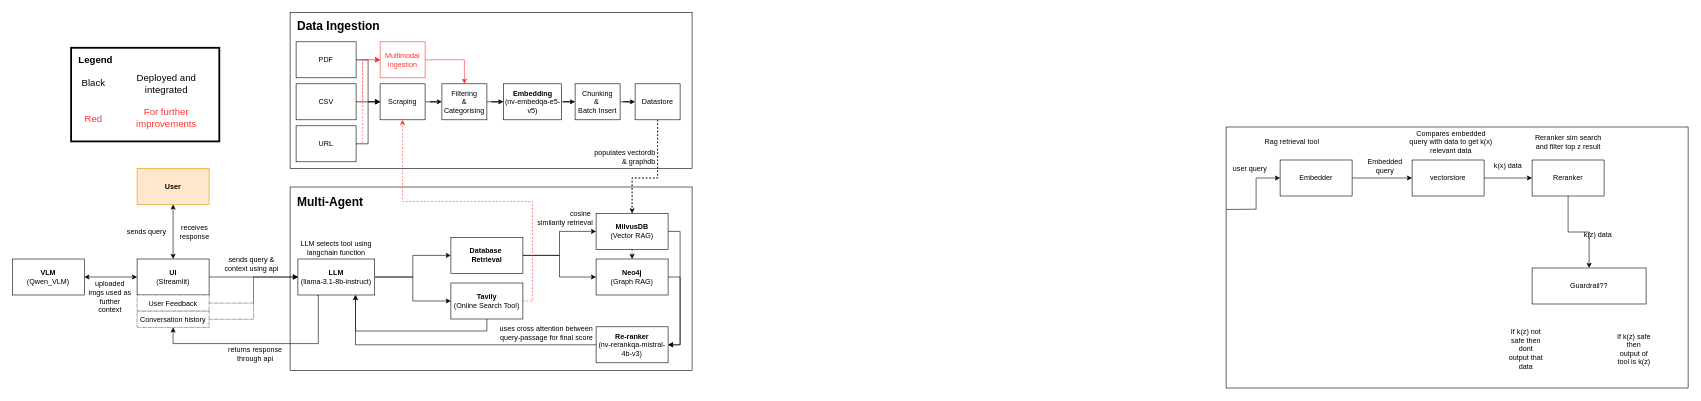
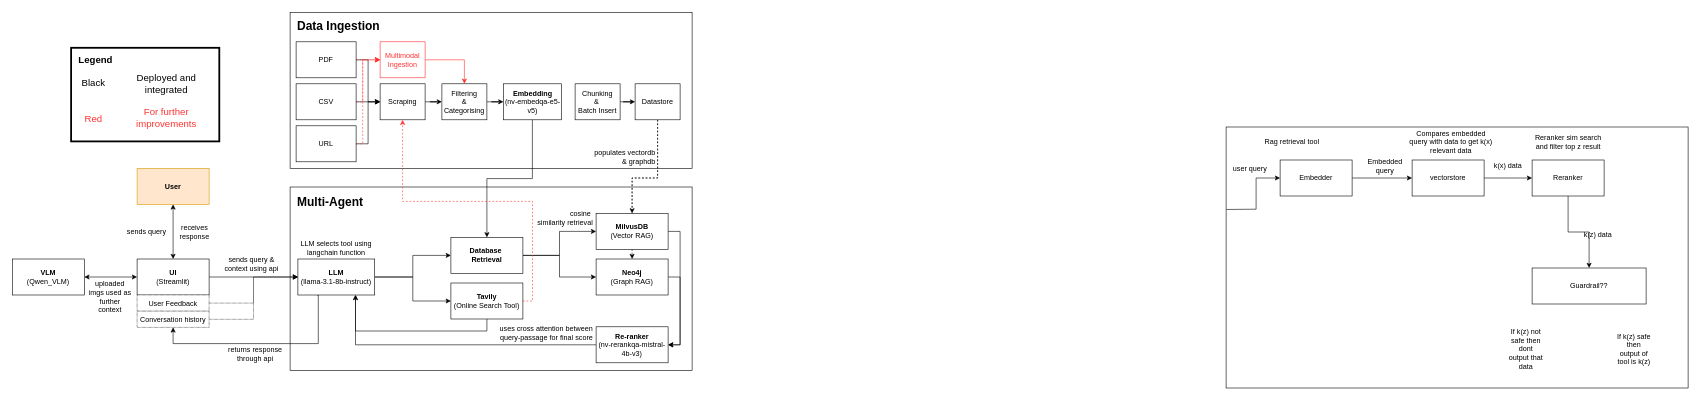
  <mxCell id="0" />
  <mxCell id="1" parent="0" />
  <mxCell id="2" style="edgeStyle=orthogonalEdgeStyle;rounded=0;orthogonalLoop=1;jettySize=auto;html=1;exitX=0.5;exitY=1;exitDx=0;exitDy=0;entryX=0.5;entryY=0;entryDx=0;entryDy=0;dashed=1;" edge="1" parent="1" source="68" target="71"><mxGeometry relative="1" as="geometry"><Array as="points"><mxPoint x="1096" y="296" /><mxPoint x="1053" y="296" /></Array></mxGeometry></mxCell>
  <mxCell id="3" value="" style="rounded=0;whiteSpace=wrap;html=1;fillColor=none;align=left;" parent="1" vertex="1"><mxGeometry x="483" y="311" width="670" height="306" as="geometry" /></mxCell>
  <mxCell id="4" value="" style="rounded=0;whiteSpace=wrap;html=1;fillColor=none;" parent="1" vertex="1"><mxGeometry x="2043" y="211" width="770" height="435" as="geometry" /></mxCell>
  <mxCell id="5" style="edgeStyle=orthogonalEdgeStyle;rounded=0;orthogonalLoop=1;jettySize=auto;html=1;entryX=0;entryY=0.5;entryDx=0;entryDy=0;" parent="1" source="8" target="37" edge="1"><mxGeometry relative="1" as="geometry" /></mxCell>
  <mxCell id="6" style="edgeStyle=orthogonalEdgeStyle;rounded=0;orthogonalLoop=1;jettySize=auto;html=1;exitX=0.25;exitY=1;exitDx=0;exitDy=0;entryX=0.5;entryY=1;entryDx=0;entryDy=0;" parent="1" source="8" target="66" edge="1"><mxGeometry relative="1" as="geometry"><mxPoint x="406" y="547" as="targetPoint" /><Array as="points"><mxPoint x="530" y="572" /><mxPoint x="288" y="572" /></Array></mxGeometry></mxCell>
  <mxCell id="7" style="edgeStyle=orthogonalEdgeStyle;rounded=0;orthogonalLoop=1;jettySize=auto;html=1;exitX=1;exitY=0.5;exitDx=0;exitDy=0;entryX=0;entryY=0.5;entryDx=0;entryDy=0;" edge="1" parent="1" source="8" target="74"><mxGeometry relative="1" as="geometry" /></mxCell>
  <mxCell id="8" value="&lt;b&gt;LLM&lt;/b&gt;&lt;br&gt;(llama-3.1-8b-instruct)" style="rounded=0;whiteSpace=wrap;html=1;" parent="1" vertex="1"><mxGeometry x="496" y="431" width="128" height="60" as="geometry" /></mxCell>
  <mxCell id="9" style="edgeStyle=orthogonalEdgeStyle;rounded=0;orthogonalLoop=1;jettySize=auto;html=1;" parent="1" source="10" target="21" edge="1"><mxGeometry relative="1" as="geometry" /></mxCell>
  <mxCell id="10" value="Embedder" style="rounded=0;whiteSpace=wrap;html=1;" parent="1" vertex="1"><mxGeometry x="2133" y="266" width="120" height="60" as="geometry" /></mxCell>
  <mxCell id="11" value="sends query &amp;amp; context using api" style="text;html=1;align=center;verticalAlign=middle;whiteSpace=wrap;rounded=0;" parent="1" vertex="1"><mxGeometry x="370" y="425" width="98" height="30" as="geometry" /></mxCell>
  <mxCell id="12" style="edgeStyle=orthogonalEdgeStyle;rounded=0;orthogonalLoop=1;jettySize=auto;html=1;exitX=1;exitY=0.5;exitDx=0;exitDy=0;entryX=0;entryY=0.5;entryDx=0;entryDy=0;" parent="1" source="15" target="8" edge="1"><mxGeometry relative="1" as="geometry" /></mxCell>
  <mxCell id="13" value="" style="edgeStyle=orthogonalEdgeStyle;rounded=0;orthogonalLoop=1;jettySize=auto;html=1;strokeColor=none;" parent="1" source="15" target="33" edge="1"><mxGeometry relative="1" as="geometry" /></mxCell>
  <mxCell id="14" style="edgeStyle=orthogonalEdgeStyle;rounded=0;orthogonalLoop=1;jettySize=auto;html=1;exitX=0;exitY=0.5;exitDx=0;exitDy=0;entryX=1;entryY=0.5;entryDx=0;entryDy=0;startArrow=classic;startFill=1;" edge="1" parent="1" source="15" target="75"><mxGeometry relative="1" as="geometry" /></mxCell>
  <mxCell id="15" value="&lt;b&gt;UI&lt;/b&gt;&lt;div&gt;(Streamlit)&lt;/div&gt;" style="rounded=0;whiteSpace=wrap;html=1;" parent="1" vertex="1"><mxGeometry x="228" y="431" width="120" height="60" as="geometry" /></mxCell>
  <mxCell id="16" value="LLM selects tool using langchain function" style="text;html=1;align=center;verticalAlign=middle;whiteSpace=wrap;rounded=0;" parent="1" vertex="1"><mxGeometry x="494" y="392" width="132" height="39" as="geometry" /></mxCell>
  <mxCell id="17" value="Rag retrieval tool" style="text;html=1;align=center;verticalAlign=middle;whiteSpace=wrap;rounded=0;" parent="1" vertex="1"><mxGeometry x="2073" y="201" width="160" height="70" as="geometry" /></mxCell>
  <mxCell id="18" value="" style="endArrow=classic;html=1;rounded=0;exitX=0.001;exitY=0.316;exitDx=0;exitDy=0;exitPerimeter=0;entryX=0;entryY=0.5;entryDx=0;entryDy=0;" parent="1" source="4" target="10" edge="1"><mxGeometry width="50" height="50" relative="1" as="geometry"><mxPoint x="2173" y="396" as="sourcePoint" /><mxPoint x="2223" y="346" as="targetPoint" /><Array as="points"><mxPoint x="2093" y="348" /><mxPoint x="2093" y="296" /></Array></mxGeometry></mxCell>
  <mxCell id="19" value="user query" style="text;html=1;align=center;verticalAlign=middle;whiteSpace=wrap;rounded=0;" parent="1" vertex="1"><mxGeometry x="2053" y="266" width="60" height="30" as="geometry" /></mxCell>
  <mxCell id="20" style="edgeStyle=orthogonalEdgeStyle;rounded=0;orthogonalLoop=1;jettySize=auto;html=1;entryX=0;entryY=0.5;entryDx=0;entryDy=0;" parent="1" source="21" target="26" edge="1"><mxGeometry relative="1" as="geometry" /></mxCell>
  <mxCell id="21" value="vectorstore" style="rounded=0;whiteSpace=wrap;html=1;" parent="1" vertex="1"><mxGeometry x="2353" y="266" width="120" height="60" as="geometry" /></mxCell>
  <mxCell id="22" value="Embedded query" style="text;html=1;align=center;verticalAlign=middle;whiteSpace=wrap;rounded=0;" parent="1" vertex="1"><mxGeometry x="2263" y="256" width="90" height="40" as="geometry" /></mxCell>
  <mxCell id="23" value="Compares embedded query with data to get k(x) relevant data" style="text;html=1;align=center;verticalAlign=middle;whiteSpace=wrap;rounded=0;" parent="1" vertex="1"><mxGeometry x="2343" y="216" width="150" height="40" as="geometry" /></mxCell>
  <mxCell id="24" value="k(x) data" style="text;html=1;align=center;verticalAlign=middle;whiteSpace=wrap;rounded=0;" parent="1" vertex="1"><mxGeometry x="2483" y="261" width="60" height="30" as="geometry" /></mxCell>
  <mxCell id="25" style="edgeStyle=orthogonalEdgeStyle;rounded=0;orthogonalLoop=1;jettySize=auto;html=1;entryX=0.5;entryY=0;entryDx=0;entryDy=0;" parent="1" source="26" target="27" edge="1"><mxGeometry relative="1" as="geometry" /></mxCell>
  <mxCell id="26" value="Reranker" style="rounded=0;whiteSpace=wrap;html=1;" parent="1" vertex="1"><mxGeometry x="2553" y="266" width="120" height="60" as="geometry" /></mxCell>
  <mxCell id="27" value="Guardrail??" style="rounded=0;whiteSpace=wrap;html=1;" parent="1" vertex="1"><mxGeometry x="2553" y="446" width="190" height="60" as="geometry" /></mxCell>
  <mxCell id="28" value="k(z) data" style="text;html=1;align=center;verticalAlign=middle;whiteSpace=wrap;rounded=0;" parent="1" vertex="1"><mxGeometry x="2633" y="376" width="60" height="30" as="geometry" /></mxCell>
  <mxCell id="29" value="Reranker sim search and filter top z result" style="text;html=1;align=center;verticalAlign=middle;whiteSpace=wrap;rounded=0;" parent="1" vertex="1"><mxGeometry x="2555.5" y="221" width="115" height="30" as="geometry" /></mxCell>
  <mxCell id="30" value="If k(z) safe then output of tool is k(z)" style="text;html=1;align=center;verticalAlign=middle;whiteSpace=wrap;rounded=0;" parent="1" vertex="1"><mxGeometry x="2693" y="566" width="60" height="30" as="geometry" /></mxCell>
  <mxCell id="31" value="If k(z) not safe then dont output that data" style="text;html=1;align=center;verticalAlign=middle;whiteSpace=wrap;rounded=0;" parent="1" vertex="1"><mxGeometry x="2513" y="566" width="60" height="30" as="geometry" /></mxCell>
  <mxCell id="32" value="" style="edgeStyle=orthogonalEdgeStyle;rounded=0;orthogonalLoop=1;jettySize=auto;html=1;startArrow=classic;startFill=1;" parent="1" source="33" target="15" edge="1"><mxGeometry relative="1" as="geometry" /></mxCell>
  <mxCell id="33" value="&lt;b&gt;User&lt;/b&gt;" style="rounded=0;whiteSpace=wrap;html=1;fontStyle=0;labelBorderColor=none;fillColor=#ffe6cc;strokeColor=#d79b00;" parent="1" vertex="1"><mxGeometry x="228" y="280" width="120" height="60" as="geometry" /></mxCell>
  <mxCell id="34" value="&lt;font style=&quot;font-size: 20px;&quot;&gt;&lt;b&gt;Multi-Agent&lt;/b&gt;&lt;/font&gt;" style="text;html=1;align=left;verticalAlign=middle;whiteSpace=wrap;rounded=0;" parent="1" vertex="1"><mxGeometry x="493" y="315" width="230" height="40" as="geometry" /></mxCell>
  <mxCell id="35" style="edgeStyle=orthogonalEdgeStyle;rounded=0;orthogonalLoop=1;jettySize=auto;html=1;entryX=0;entryY=0.5;entryDx=0;entryDy=0;" parent="1" source="37" target="77" edge="1"><mxGeometry relative="1" as="geometry" /></mxCell>
  <mxCell id="36" style="edgeStyle=orthogonalEdgeStyle;rounded=0;orthogonalLoop=1;jettySize=auto;html=1;exitX=1;exitY=0.5;exitDx=0;exitDy=0;entryX=0;entryY=0.5;entryDx=0;entryDy=0;" edge="1" parent="1" source="37" target="71"><mxGeometry relative="1" as="geometry" /></mxCell>
  <mxCell id="37" value="&lt;b&gt;Database&amp;nbsp;&lt;/b&gt;&lt;div&gt;&lt;b&gt;Retrieval&lt;/b&gt;&lt;/div&gt;" style="rounded=0;whiteSpace=wrap;html=1;" parent="1" vertex="1"><mxGeometry x="751" y="395" width="120" height="60" as="geometry" /></mxCell>
  <mxCell id="38" style="edgeStyle=orthogonalEdgeStyle;rounded=0;orthogonalLoop=1;jettySize=auto;html=1;exitX=1;exitY=0.5;exitDx=0;exitDy=0;entryX=1;entryY=0.5;entryDx=0;entryDy=0;" parent="1" source="77" target="40" edge="1"><mxGeometry relative="1" as="geometry" /></mxCell>
  <mxCell id="39" style="edgeStyle=orthogonalEdgeStyle;rounded=0;orthogonalLoop=1;jettySize=auto;html=1;exitX=0;exitY=0.5;exitDx=0;exitDy=0;entryX=0.75;entryY=1;entryDx=0;entryDy=0;endArrow=open;" parent="1" source="40" target="8" edge="1"><mxGeometry relative="1" as="geometry"><Array as="points"><mxPoint x="592" y="574" /></Array></mxGeometry></mxCell>
  <mxCell id="40" value="&lt;b&gt;Re-ranker&lt;/b&gt;&lt;div&gt;(nv-rerankqa-mistral-4b-v3)&lt;/div&gt;" style="rounded=0;whiteSpace=wrap;html=1;" parent="1" vertex="1"><mxGeometry x="993" y="544" width="120" height="60" as="geometry" /></mxCell>
  <mxCell id="41" value="" style="rounded=0;whiteSpace=wrap;html=1;fillColor=none;align=left;" parent="1" vertex="1"><mxGeometry x="483" y="20" width="670" height="260" as="geometry" /></mxCell>
  <mxCell id="42" style="edgeStyle=orthogonalEdgeStyle;rounded=0;orthogonalLoop=1;jettySize=auto;html=1;entryX=0;entryY=0.5;entryDx=0;entryDy=0;" parent="1" source="44" target="46" edge="1"><mxGeometry relative="1" as="geometry" /></mxCell>
  <mxCell id="43" style="edgeStyle=orthogonalEdgeStyle;rounded=0;orthogonalLoop=1;jettySize=auto;html=1;exitX=1;exitY=0.5;exitDx=0;exitDy=0;entryX=0;entryY=0.5;entryDx=0;entryDy=0;strokeColor=#FF3333;dashed=1;" edge="1" parent="1" source="44" target="82"><mxGeometry relative="1" as="geometry" /></mxCell>
  <mxCell id="44" value="PDF&lt;span style=&quot;color: rgba(0, 0, 0, 0); font-family: monospace; font-size: 0px; text-align: start; text-wrap: nowrap;&quot;&gt;%3CmxGraphModel%3E%3Croot%3E%3CmxCell%20id%3D%220%22%2F%3E%3CmxCell%20id%3D%221%22%20parent%3D%220%22%2F%3E%3CmxCell%20id%3D%222%22%20value%3D%22%26lt%3Bfont%20style%3D%26quot%3Bfont-size%3A%2020px%3B%26quot%3B%26gt%3B%26lt%3Bb%26gt%3BMulti-agent%26amp%3Bnbsp%3B%26lt%3B%2Fb%26gt%3B%26lt%3B%2Ffont%26gt%3B%22%20style%3D%22text%3Bhtml%3D1%3Balign%3Dleft%3BverticalAlign%3Dmiddle%3BwhiteSpace%3Dwrap%3Brounded%3D0%3B%22%20vertex%3D%221%22%20parent%3D%221%22%3E%3CmxGeometry%20x%3D%22270%22%20y%3D%22130%22%20width%3D%22230%22%20height%3D%2240%22%20as%3D%22geometry%22%2F%3E%3C%2FmxCell%3E%3C%2Froot%3E%3C%2FmxGraphModel%3E&lt;/span&gt;&lt;span style=&quot;color: rgba(0, 0, 0, 0); font-family: monospace; font-size: 0px; text-align: start; text-wrap: nowrap;&quot;&gt;%3CmxGraphModel%3E%3Croot%3E%3CmxCell%20id%3D%220%22%2F%3E%3CmxCell%20id%3D%221%22%20parent%3D%220%22%2F%3E%3CmxCell%20id%3D%222%22%20value%3D%22%26lt%3Bfont%20style%3D%26quot%3Bfont-size%3A%2020px%3B%26quot%3B%26gt%3B%26lt%3Bb%26gt%3BMulti-agent%26amp%3Bnbsp%3B%26lt%3B%2Fb%26gt%3B%26lt%3B%2Ffont%26gt%3B%22%20style%3D%22text%3Bhtml%3D1%3Balign%3Dleft%3BverticalAlign%3Dmiddle%3BwhiteSpace%3Dwrap%3Brounded%3D0%3B%22%20vertex%3D%221%22%20parent%3D%221%22%3E%3CmxGeometry%20x%3D%22270%22%20y%3D%22130%22%20width%3D%22230%22%20height%3D%2240%22%20as%3D%22geometry%22%2F%3E%3C%2FmxCell%3E%3C%2Froot%3E%3C%2FmxGraphModel%3E&lt;/span&gt;" style="rounded=0;whiteSpace=wrap;html=1;" parent="1" vertex="1"><mxGeometry x="493" y="69" width="100" height="60" as="geometry" /></mxCell>
  <mxCell id="45" value="" style="edgeStyle=orthogonalEdgeStyle;rounded=0;orthogonalLoop=1;jettySize=auto;html=1;" parent="1" source="46" target="50" edge="1"><mxGeometry relative="1" as="geometry" /></mxCell>
  <mxCell id="46" value="Scraping" style="rounded=0;whiteSpace=wrap;html=1;" parent="1" vertex="1"><mxGeometry x="633" y="139" width="75" height="60" as="geometry" /></mxCell>
  <mxCell id="47" value="" style="edgeStyle=orthogonalEdgeStyle;rounded=0;orthogonalLoop=1;jettySize=auto;html=1;" edge="1" parent="1" source="48" target="68"><mxGeometry relative="1" as="geometry" /></mxCell>
  <mxCell id="48" value="Chunking&lt;div&gt;&amp;amp;&amp;nbsp;&lt;/div&gt;&lt;div&gt;Batch Insert&lt;/div&gt;" style="rounded=0;whiteSpace=wrap;html=1;" parent="1" vertex="1"><mxGeometry x="958" y="139" width="75" height="60" as="geometry" /></mxCell>
  <mxCell id="49" value="" style="edgeStyle=orthogonalEdgeStyle;rounded=0;orthogonalLoop=1;jettySize=auto;html=1;" parent="1" source="50" target="52" edge="1"><mxGeometry relative="1" as="geometry" /></mxCell>
  <mxCell id="50" value="Filtering&lt;br&gt;&amp;amp;&lt;br&gt;Categorising" style="rounded=0;whiteSpace=wrap;html=1;" parent="1" vertex="1"><mxGeometry x="736" y="139" width="75" height="60" as="geometry" /></mxCell>
- <mxCell id="51" value="" style="edgeStyle=orthogonalEdgeStyle;rounded=0;orthogonalLoop=1;jettySize=auto;html=1;" parent="1" source="52" target="48" edge="1"><mxGeometry relative="1" as="geometry" /></mxCell>
+ <mxCell id="51" value="" style="edgeStyle=orthogonalEdgeStyle;rounded=0;orthogonalLoop=1;jettySize=auto;html=1;" parent="1" source="52" target="37" edge="1"><mxGeometry relative="1" as="geometry" /></mxCell>
  <mxCell id="52" value="&lt;b&gt;Embedding&lt;/b&gt;&lt;div&gt;(nv-embedqa-e5-v5)&lt;/div&gt;" style="rounded=0;whiteSpace=wrap;html=1;" parent="1" vertex="1"><mxGeometry x="838.5" y="139" width="96.5" height="60" as="geometry" /></mxCell>
  <mxCell id="53" value="&lt;font style=&quot;font-size: 20px;&quot;&gt;&lt;b&gt;Data Ingestion&lt;/b&gt;&lt;/font&gt;" style="text;html=1;align=left;verticalAlign=middle;whiteSpace=wrap;rounded=0;" parent="1" vertex="1"><mxGeometry x="493" y="22" width="230" height="40" as="geometry" /></mxCell>
  <mxCell id="54" value="" style="edgeStyle=orthogonalEdgeStyle;rounded=0;orthogonalLoop=1;jettySize=auto;html=1;" parent="1" source="56" target="46" edge="1"><mxGeometry relative="1" as="geometry" /></mxCell>
  <mxCell id="55" style="edgeStyle=orthogonalEdgeStyle;rounded=0;orthogonalLoop=1;jettySize=auto;html=1;exitX=1;exitY=0.5;exitDx=0;exitDy=0;entryX=0;entryY=0.5;entryDx=0;entryDy=0;dashed=1;strokeColor=#FF3333;" edge="1" parent="1" source="56" target="82"><mxGeometry relative="1" as="geometry"><mxPoint x="631.944" y="98.722" as="targetPoint" /><Array as="points"><mxPoint x="604" y="169" /><mxPoint x="604" y="99" /></Array></mxGeometry></mxCell>
  <mxCell id="56" value="CSV" style="rounded=0;whiteSpace=wrap;html=1;" parent="1" vertex="1"><mxGeometry x="493" y="139" width="100" height="60" as="geometry" /></mxCell>
  <mxCell id="57" style="edgeStyle=orthogonalEdgeStyle;rounded=0;orthogonalLoop=1;jettySize=auto;html=1;entryX=0;entryY=0.5;entryDx=0;entryDy=0;" parent="1" source="59" target="46" edge="1"><mxGeometry relative="1" as="geometry" /></mxCell>
  <mxCell id="58" style="edgeStyle=orthogonalEdgeStyle;rounded=0;orthogonalLoop=1;jettySize=auto;html=1;exitX=1;exitY=0.5;exitDx=0;exitDy=0;entryX=0;entryY=0.5;entryDx=0;entryDy=0;dashed=1;strokeColor=#FF3333;" edge="1" parent="1" source="59" target="82"><mxGeometry relative="1" as="geometry"><Array as="points"><mxPoint x="604" y="239" /><mxPoint x="604" y="99" /></Array></mxGeometry></mxCell>
  <mxCell id="59" value="URL" style="rounded=0;whiteSpace=wrap;html=1;" parent="1" vertex="1"><mxGeometry x="493" y="209" width="100" height="60" as="geometry" /></mxCell>
  <mxCell id="60" style="edgeStyle=orthogonalEdgeStyle;rounded=0;orthogonalLoop=1;jettySize=auto;html=1;exitX=0.5;exitY=1;exitDx=0;exitDy=0;" parent="1" source="3" target="3" edge="1"><mxGeometry relative="1" as="geometry" /></mxCell>
  <mxCell id="61" style="edgeStyle=orthogonalEdgeStyle;rounded=0;orthogonalLoop=1;jettySize=auto;html=1;exitX=1;exitY=0.5;exitDx=0;exitDy=0;entryX=0;entryY=0.5;entryDx=0;entryDy=0;dashed=1;dashPattern=1 1;" edge="1" parent="1" source="62" target="8"><mxGeometry relative="1" as="geometry" /></mxCell>
  <mxCell id="62" value="User Feedback" style="rounded=0;whiteSpace=wrap;html=1;dashed=1;dashPattern=1 1;" vertex="1" parent="1"><mxGeometry x="228" y="491" width="120" height="27" as="geometry" /></mxCell>
  <mxCell id="63" value="sends query" style="text;html=1;align=center;verticalAlign=middle;whiteSpace=wrap;rounded=0;" vertex="1" parent="1"><mxGeometry x="207" y="371" width="74" height="30" as="geometry" /></mxCell>
  <mxCell id="64" value="receives response" style="text;html=1;align=center;verticalAlign=middle;whiteSpace=wrap;rounded=0;" vertex="1" parent="1"><mxGeometry x="287" y="371" width="74" height="30" as="geometry" /></mxCell>
  <mxCell id="65" style="edgeStyle=orthogonalEdgeStyle;rounded=0;orthogonalLoop=1;jettySize=auto;html=1;exitX=1;exitY=0.5;exitDx=0;exitDy=0;entryX=0;entryY=0.5;entryDx=0;entryDy=0;dashed=1;dashPattern=1 1;" edge="1" parent="1" source="66" target="8"><mxGeometry relative="1" as="geometry" /></mxCell>
  <mxCell id="66" value="Conversation history" style="rounded=0;whiteSpace=wrap;html=1;dashed=1;dashPattern=1 1;" vertex="1" parent="1"><mxGeometry x="228" y="518" width="120" height="27" as="geometry" /></mxCell>
  <mxCell id="67" style="edgeStyle=orthogonalEdgeStyle;rounded=0;orthogonalLoop=1;jettySize=auto;html=1;exitX=0.5;exitY=1;exitDx=0;exitDy=0;entryX=0.5;entryY=0;entryDx=0;entryDy=0;dashed=1;" edge="1" parent="1" source="68" target="77"><mxGeometry relative="1" as="geometry"><Array as="points"><mxPoint x="1096" y="296" /><mxPoint x="1053" y="296" /></Array></mxGeometry></mxCell>
  <mxCell id="68" value="Datastore" style="rounded=0;whiteSpace=wrap;html=1;" vertex="1" parent="1"><mxGeometry x="1058" y="139" width="75" height="60" as="geometry" /></mxCell>
  <mxCell id="69" value="returns response through api" style="text;html=1;align=center;verticalAlign=middle;whiteSpace=wrap;rounded=0;" vertex="1" parent="1"><mxGeometry x="376" y="574" width="98" height="30" as="geometry" /></mxCell>
  <mxCell id="70" style="edgeStyle=orthogonalEdgeStyle;rounded=0;orthogonalLoop=1;jettySize=auto;html=1;exitX=1;exitY=0.5;exitDx=0;exitDy=0;entryX=1;entryY=0.5;entryDx=0;entryDy=0;" edge="1" parent="1" source="71" target="40"><mxGeometry relative="1" as="geometry" /></mxCell>
  <mxCell id="71" value="&lt;b&gt;Neo4j&lt;/b&gt;&lt;div&gt;(Graph RAG)&lt;/div&gt;" style="rounded=0;whiteSpace=wrap;html=1;" vertex="1" parent="1"><mxGeometry x="993" y="431" width="120" height="60" as="geometry" /></mxCell>
  <mxCell id="72" style="edgeStyle=orthogonalEdgeStyle;rounded=0;orthogonalLoop=1;jettySize=auto;html=1;exitX=0.5;exitY=1;exitDx=0;exitDy=0;entryX=0.75;entryY=1;entryDx=0;entryDy=0;" edge="1" parent="1" source="74" target="8"><mxGeometry relative="1" as="geometry"><Array as="points"><mxPoint x="811" y="551" /><mxPoint x="592" y="551" /></Array></mxGeometry></mxCell>
  <mxCell id="73" style="edgeStyle=orthogonalEdgeStyle;rounded=0;orthogonalLoop=1;jettySize=auto;html=1;exitX=1;exitY=0.5;exitDx=0;exitDy=0;entryX=0.5;entryY=1;entryDx=0;entryDy=0;fillColor=#f8cecc;strokeColor=#FF3333;dashed=1;" edge="1" parent="1" source="74" target="46"><mxGeometry relative="1" as="geometry"><Array as="points"><mxPoint x="887" y="501" /><mxPoint x="887" y="335" /><mxPoint x="671" y="335" /></Array></mxGeometry></mxCell>
  <mxCell id="74" value="&lt;div&gt;&lt;b&gt;Tavily&lt;/b&gt;&lt;/div&gt;(Online Search Tool)" style="rounded=0;whiteSpace=wrap;html=1;" vertex="1" parent="1"><mxGeometry x="751" y="471" width="120" height="60" as="geometry" /></mxCell>
  <mxCell id="75" value="&lt;b&gt;VLM&lt;/b&gt;&lt;div&gt;(Qwen_VLM)&lt;/div&gt;" style="rounded=0;whiteSpace=wrap;html=1;" vertex="1" parent="1"><mxGeometry x="20" y="431" width="120" height="60" as="geometry" /></mxCell>
  <mxCell id="76" value="uploaded imgs used as further context" style="text;html=1;align=center;verticalAlign=middle;whiteSpace=wrap;rounded=0;" vertex="1" parent="1"><mxGeometry x="146" y="479" width="74" height="30" as="geometry" /></mxCell>
  <mxCell id="77" value="&lt;b&gt;MilvusDB&lt;/b&gt;&lt;div&gt;(Vector RAG)&lt;/div&gt;" style="rounded=0;whiteSpace=wrap;html=1;" parent="1" vertex="1"><mxGeometry x="993" y="355" width="120" height="60" as="geometry" /></mxCell>
  <mxCell id="78" value="populates vectordb&lt;div&gt;&amp;amp; graphdb&lt;/div&gt;" style="text;html=1;align=right;verticalAlign=middle;whiteSpace=wrap;rounded=0;" vertex="1" parent="1"><mxGeometry x="985" y="241" width="109" height="39" as="geometry" /></mxCell>
  <mxCell id="79" value="cosine&amp;nbsp;&lt;div&gt;similarity retrieval&lt;/div&gt;" style="text;html=1;align=right;verticalAlign=middle;whiteSpace=wrap;rounded=0;" vertex="1" parent="1"><mxGeometry x="885" y="343" width="105" height="39" as="geometry" /></mxCell>
  <mxCell id="80" value="uses cross attention between query-passage for final score" style="text;html=1;align=right;verticalAlign=middle;whiteSpace=wrap;rounded=0;" vertex="1" parent="1"><mxGeometry x="817" y="535" width="173" height="39" as="geometry" /></mxCell>
  <mxCell id="81" style="edgeStyle=orthogonalEdgeStyle;rounded=0;orthogonalLoop=1;jettySize=auto;html=1;exitX=1;exitY=0.5;exitDx=0;exitDy=0;entryX=0.5;entryY=0;entryDx=0;entryDy=0;fontColor=#FF3333;strokeColor=#FF3333;" edge="1" parent="1" source="82" target="50"><mxGeometry relative="1" as="geometry"><Array as="points"><mxPoint x="774" y="99" /></Array></mxGeometry></mxCell>
  <mxCell id="82" value="Multimodal&lt;div&gt;Ingestion&lt;/div&gt;" style="rounded=0;whiteSpace=wrap;html=1;strokeColor=#FF3333;fontColor=#FF3333;" vertex="1" parent="1"><mxGeometry x="633" y="69" width="75" height="60" as="geometry" /></mxCell>
  <mxCell id="83" value="" style="group;strokeWidth=3;perimeterSpacing=3;" vertex="1" connectable="0" parent="1"><mxGeometry x="118" y="79" width="247" height="156" as="geometry" /></mxCell>
  <mxCell id="84" value="" style="rounded=0;whiteSpace=wrap;html=1;strokeWidth=3;" vertex="1" parent="83"><mxGeometry width="247" height="156" as="geometry" /></mxCell>
  <mxCell id="85" value="Legend" style="text;html=1;align=center;verticalAlign=middle;whiteSpace=wrap;rounded=0;fontSize=16;fontStyle=1" vertex="1" parent="83"><mxGeometry x="14.423" y="4" width="54.088" height="30" as="geometry" /></mxCell>
  <mxCell id="86" value="Black" style="text;html=1;align=center;verticalAlign=middle;whiteSpace=wrap;rounded=0;fontSize=16;fontStyle=0" vertex="1" parent="83"><mxGeometry x="7.212" y="43" width="61.299" height="30" as="geometry" /></mxCell>
  <mxCell id="87" value="Red" style="text;html=1;align=center;verticalAlign=middle;whiteSpace=wrap;rounded=0;fontSize=16;fontStyle=0;fontColor=#FF3333;" vertex="1" parent="83"><mxGeometry x="7.212" y="103" width="61.299" height="30" as="geometry" /></mxCell>
  <mxCell id="88" value="Deployed and integrated" style="text;html=1;align=center;verticalAlign=middle;whiteSpace=wrap;rounded=0;fontSize=16;fontStyle=0" vertex="1" parent="83"><mxGeometry x="85.639" y="45" width="146.036" height="30" as="geometry" /></mxCell>
  <mxCell id="89" value="For further improvements" style="text;html=1;align=center;verticalAlign=middle;whiteSpace=wrap;rounded=0;fontSize=16;fontStyle=0;fontColor=#FF3333;" vertex="1" parent="83"><mxGeometry x="85.639" y="101" width="146.036" height="30" as="geometry" /></mxCell>
